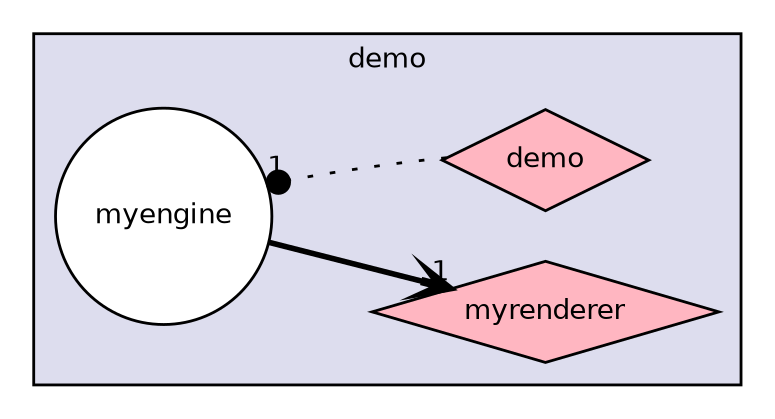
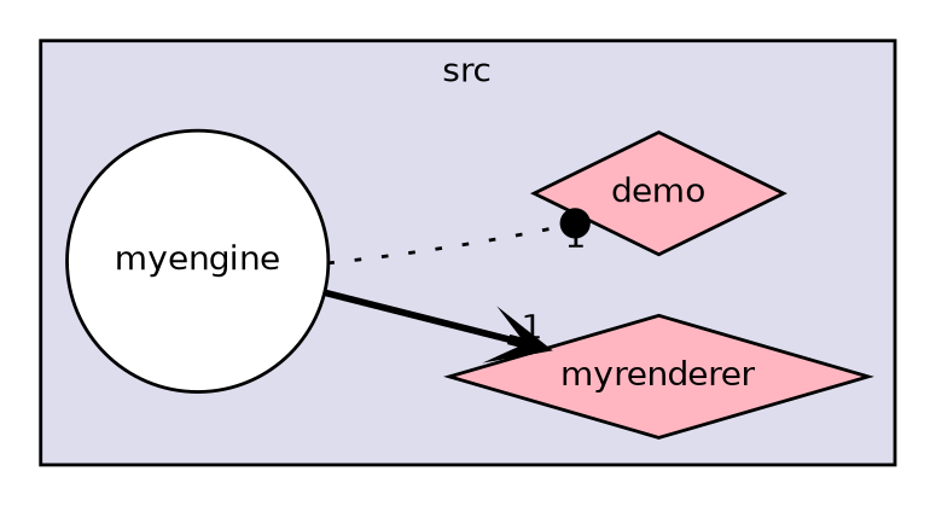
  digraph {
    compound=true
    rankdir=LR
    node [fillcolor=lightpink fontname=Helvetica fontsize=10 shape=diamond style=filled]
    edge [headlabel=1 labeldistance=1.5 labelfontname=Helvetica labelfontsize=10]
    n1 [fillcolor=white label=myengine shape=circle]
    n2 [label=myrenderer]
    n3 [label=demo pencolor=black]
    subgraph cluster_1 {
      bgcolor="#ddddee"
      fontname=Helvetica
      fontsize=10
-     label=demo
+     label=src
      pencolor=black
      n1
      n2
      n3
    }
    n1 -> n2 [arrowhead=vee style=bold]
-   n3 -> n1 [arrowhead=dot style=dotted]
+   n1 -> n3 [arrowhead=dot style=dotted]
  }
